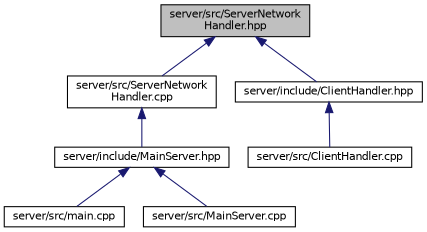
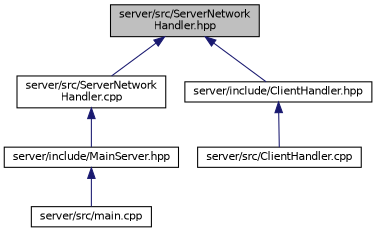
  digraph {
    node [color=black fillcolor=white fontname=Helvetica fontsize=10 shape=record style=filled]
    edge [color=midnightblue dir=back fontname=Helvetica fontsize=10 labelfontname=Helvetica labelfontsize=10 style=solid]
    n1 [fillcolor=grey75 fontcolor=black height=0.2 label="server/src/ServerNetwork\lHandler.hpp" width=0.4]
    n2 [height=0.2 label="server/src/ServerNetwork\lHandler.cpp" width=0.4]
    n3 [height=0.2 label="server/include/ClientHandler.hpp" width=0.4]
    n4 [height=0.2 label="server/include/MainServer.hpp" width=0.4]
    n5 [height=0.2 label="server/src/ClientHandler.cpp" width=0.4]
    n6 [height=0.2 label="server/src/main.cpp" width=0.4]
-   n7 [height=0.2 label="server/src/MainServer.cpp" width=0.4]
    n1 -> n2
    n1 -> n3
    n2 -> n4
    n3 -> n5
    n4 -> n6
-   n4 -> n7
  }
